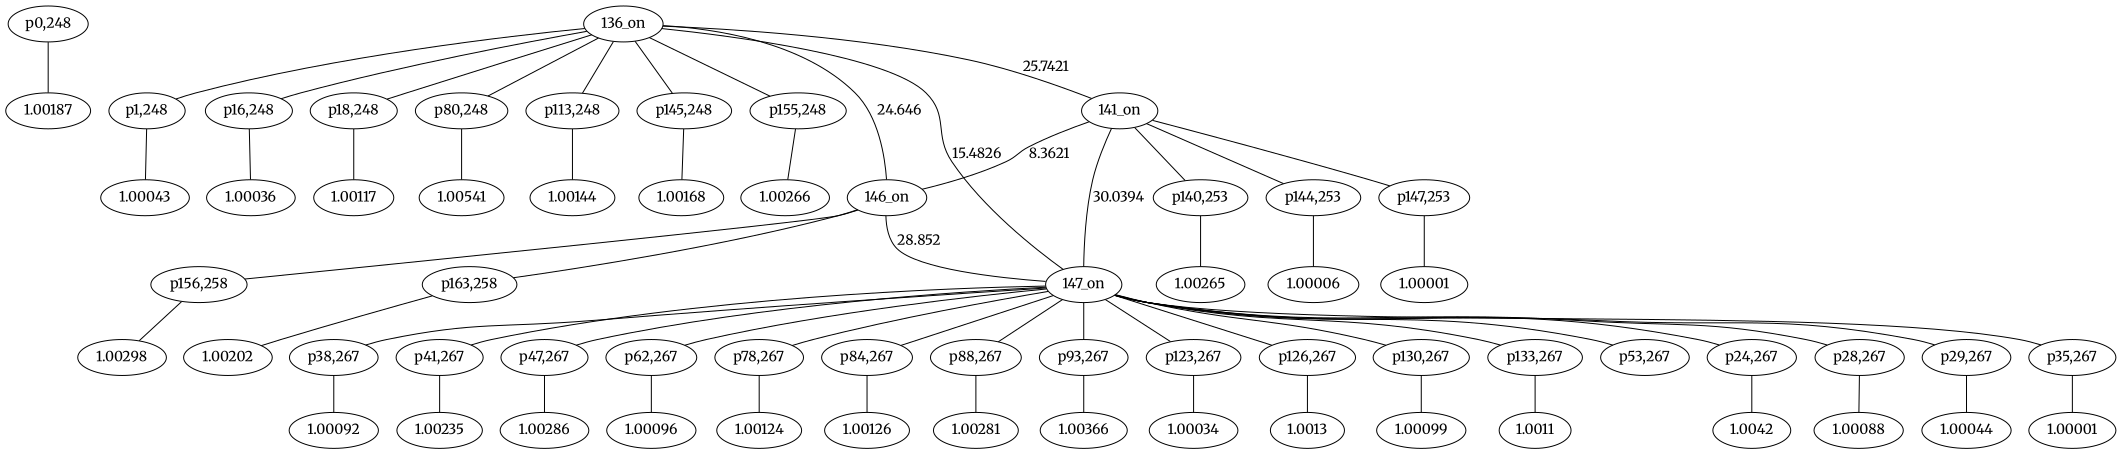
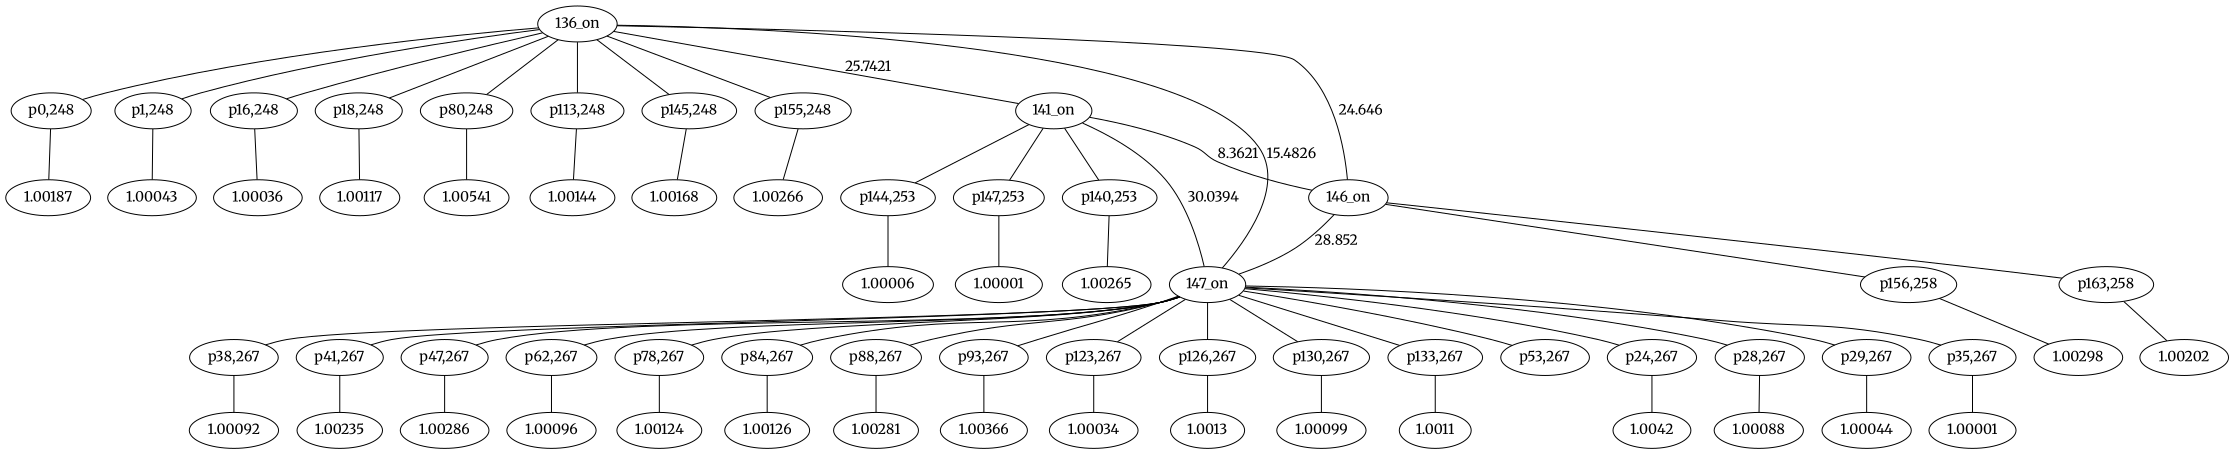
  graph {
    fontname=Merriweather
    node [fontname=Merriweather]
    edge [fontname=Merriweather]
    n1 [label=1.00187]
    "p0,248"
    n3 [label=1.00043]
    "p1,248"
    n5 [label=1.00036]
    "p16,248"
    n7 [label=1.00117]
    "p18,248"
    n9 [label=1.0042]
    "p24,267"
    n11 [label=1.00088]
    "p28,267"
    n13 [label=1.00044]
    "p29,267"
    n15 [label=1.00001]
    "p35,267"
    n17 [label=1.00092]
    "p38,267"
    n19 [label=1.00235]
    "p41,267"
    n21 [label=1.00286]
    "p47,267"
    n23 [label=1.00096]
    "p62,267"
    n25 [label=1.00124]
    "p78,267"
    n27 [label=1.00541]
    "p80,248"
    n29 [label=1.00126]
    "p84,267"
    n31 [label=1.00281]
    "p88,267"
    n33 [label=1.00366]
    "p93,267"
    n35 [label=1.00144]
    "p113,248"
    n37 [label=1.00034]
    "p123,267"
    n39 [label=1.0013]
    "p126,267"
    n41 [label=1.00099]
    "p130,267"
    n43 [label=1.0011]
    "p133,267"
    n45 [label=1.00265]
    "p140,253"
    n47 [label=1.00006]
    "p144,253"
    n49 [label=1.00168]
    "p145,248"
    n51 [label=1.00001]
    "p147,253"
    n53 [label=1.00266]
    "p155,248"
    n55 [label=1.00298]
    "p156,258"
    n57 [label=1.00202]
    "p163,258"
    "136_on"
    "141_on"
    "146_on"
    "147_on"
    "p53,267"
    "p0,248" -- n1
    "p1,248" -- n3
    "p16,248" -- n5
    "p18,248" -- n7
    "p24,267" -- n9
    "p28,267" -- n11
    "p29,267" -- n13
    "p35,267" -- n15
    "p38,267" -- n17
    "p41,267" -- n19
    "p47,267" -- n21
    "p62,267" -- n23
    "p78,267" -- n25
    "p80,248" -- n27
    "p84,267" -- n29
    "p88,267" -- n31
    "p93,267" -- n33
    "p113,248" -- n35
    "p123,267" -- n37
    "p126,267" -- n39
    "p130,267" -- n41
    "p133,267" -- n43
    "p140,253" -- n45
    "p144,253" -- n47
    "p145,248" -- n49
    "p147,253" -- n51
    "p155,248" -- n53
    "p156,258" -- n55
    "p163,258" -- n57
+   "136_on" -- "p0,248"
    "136_on" -- "p1,248"
    "136_on" -- "p16,248"
    "136_on" -- "p18,248"
    "136_on" -- "p80,248"
    "136_on" -- "p113,248"
    "136_on" -- "p145,248"
    "136_on" -- "p155,248"
    "136_on" -- "141_on" [label=25.7421]
    "136_on" -- "146_on" [label=24.646]
    "136_on" -- "147_on" [label=15.4826]
    "141_on" -- "p140,253"
    "141_on" -- "p144,253"
    "141_on" -- "p147,253"
    "141_on" -- "146_on" [label=8.3621]
    "141_on" -- "147_on" [label=30.0394]
    "146_on" -- "p156,258"
    "146_on" -- "p163,258"
    "146_on" -- "147_on" [label=28.852]
    "147_on" -- "p24,267"
    "147_on" -- "p28,267"
    "147_on" -- "p29,267"
    "147_on" -- "p35,267"
    "147_on" -- "p38,267"
    "147_on" -- "p41,267"
    "147_on" -- "p47,267"
    "147_on" -- "p62,267"
    "147_on" -- "p78,267"
    "147_on" -- "p84,267"
    "147_on" -- "p88,267"
    "147_on" -- "p93,267"
    "147_on" -- "p123,267"
    "147_on" -- "p126,267"
    "147_on" -- "p130,267"
    "147_on" -- "p133,267"
    "147_on" -- "p53,267"
  }
